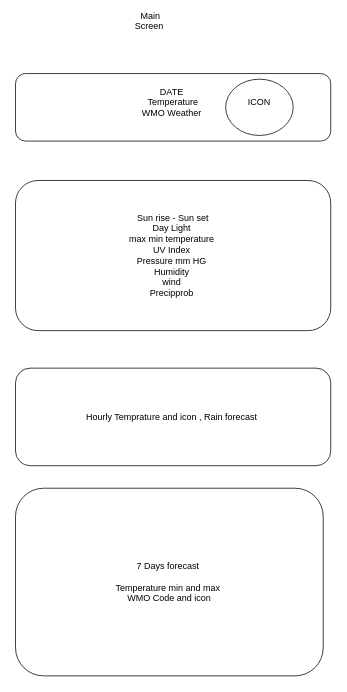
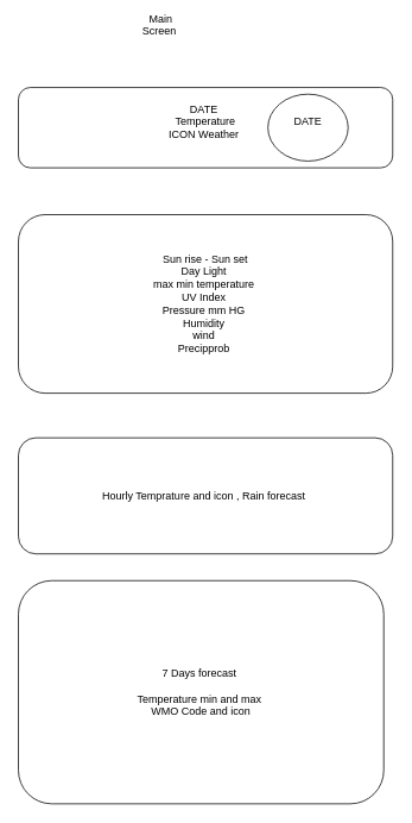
  <mxCell id="0" />
  <mxCell id="1" parent="0" />
- <mxCell id="2" value="Main Screen&amp;nbsp;&lt;div&gt;&lt;br&gt;&lt;/div&gt;" style="text;html=1;align=center;verticalAlign=middle;whiteSpace=wrap;rounded=0;" vertex="1" parent="1"><mxGeometry x="170" y="20" width="60" height="30" as="geometry" /></mxCell>
- <mxCell id="3" value="DATE&amp;nbsp;&lt;div&gt;Temperature&lt;/div&gt;&lt;div&gt;WMO Weather&lt;span style=&quot;background-color: initial;&quot;&gt;&amp;nbsp;&lt;/span&gt;&lt;/div&gt;&lt;div&gt;&lt;br&gt;&lt;/div&gt;" style="rounded=1;whiteSpace=wrap;html=1;" vertex="1" parent="1"><mxGeometry x="20" y="97.5" width="420" height="90" as="geometry" /></mxCell>
- <mxCell id="4" value="ICON&lt;div&gt;&lt;br&gt;&lt;/div&gt;" style="ellipse;whiteSpace=wrap;html=1;" vertex="1" parent="1"><mxGeometry x="300" y="105" width="90" height="75" as="geometry" /></mxCell>
+ <mxCell id="2" value="Main Screen&amp;nbsp;&lt;div&gt;&lt;br&gt;&lt;/div&gt;" style="text;html=1;align=center;verticalAlign=middle;whiteSpace=wrap;rounded=0;" vertex="1" parent="1"><mxGeometry x="150" y="20" width="60" height="30" as="geometry" /></mxCell>
+ <mxCell id="3" value="DATE&amp;nbsp;&lt;div&gt;Temperature&lt;/div&gt;&lt;div&gt;ICON Weather&lt;span style=&quot;background-color: initial;&quot;&gt;&amp;nbsp;&lt;/span&gt;&lt;/div&gt;&lt;div&gt;&lt;br&gt;&lt;/div&gt;" style="rounded=1;whiteSpace=wrap;html=1;" vertex="1" parent="1"><mxGeometry x="20" y="97.5" width="420" height="90" as="geometry" /></mxCell>
+ <mxCell id="4" value="DATE&lt;div&gt;&lt;br&gt;&lt;/div&gt;" style="ellipse;whiteSpace=wrap;html=1;" vertex="1" parent="1"><mxGeometry x="300" y="105" width="90" height="75" as="geometry" /></mxCell>
  <mxCell id="5" value="Sun rise - Sun set&lt;div&gt;Day Light&amp;nbsp;&lt;/div&gt;&lt;div&gt;max min temperature&amp;nbsp;&lt;/div&gt;&lt;div&gt;UV Index&amp;nbsp;&lt;/div&gt;&lt;div&gt;Pressure mm HG&amp;nbsp;&lt;/div&gt;&lt;div&gt;Humidity&amp;nbsp;&lt;/div&gt;&lt;div&gt;wind&amp;nbsp;&lt;/div&gt;&lt;div&gt;Precipprob&amp;nbsp;&lt;/div&gt;" style="rounded=1;whiteSpace=wrap;html=1;" vertex="1" parent="1"><mxGeometry x="20" y="240" width="420" height="200" as="geometry" /></mxCell>
  <mxCell id="6" value="Hourly Temprature and icon , Rain forecast&amp;nbsp;" style="rounded=1;whiteSpace=wrap;html=1;" vertex="1" parent="1"><mxGeometry x="20" y="490" width="420" height="130" as="geometry" /></mxCell>
  <mxCell id="7" value="7 Days forecast&amp;nbsp;&lt;div&gt;&lt;br&gt;&lt;/div&gt;&lt;div&gt;Temperature min and max&amp;nbsp;&lt;/div&gt;&lt;div&gt;WMO Code and icon&lt;/div&gt;" style="rounded=1;whiteSpace=wrap;html=1;" vertex="1" parent="1"><mxGeometry x="20" y="650" width="410" height="250" as="geometry" /></mxCell>
